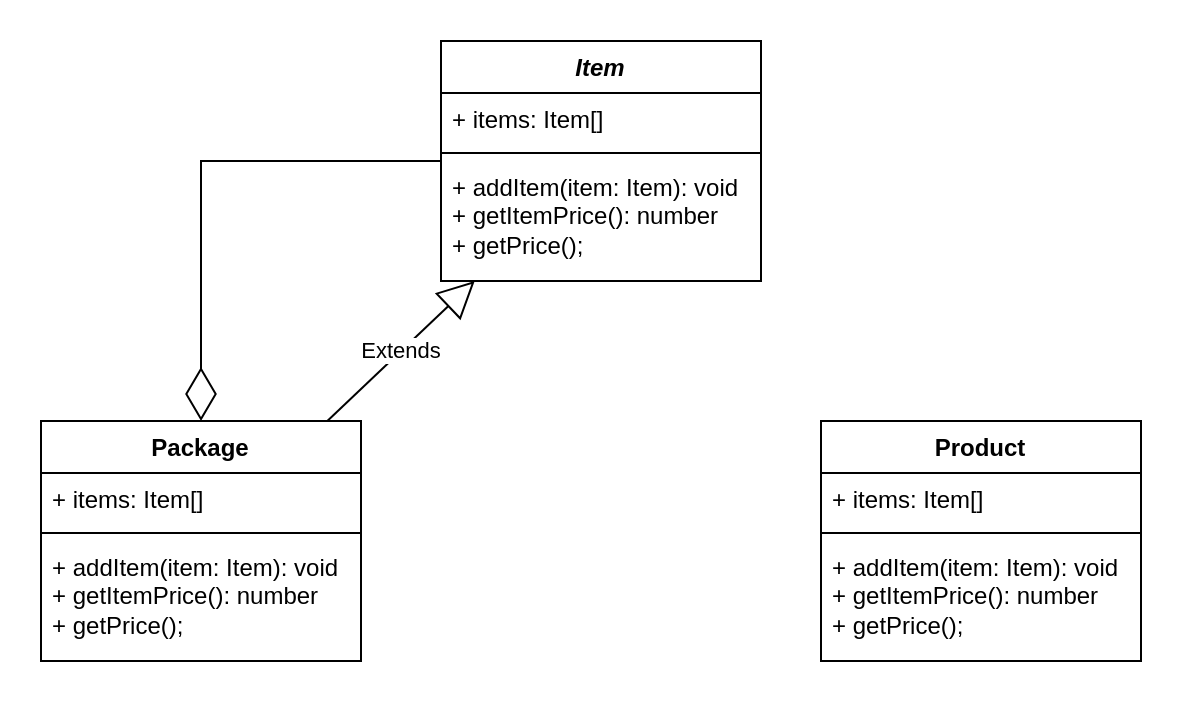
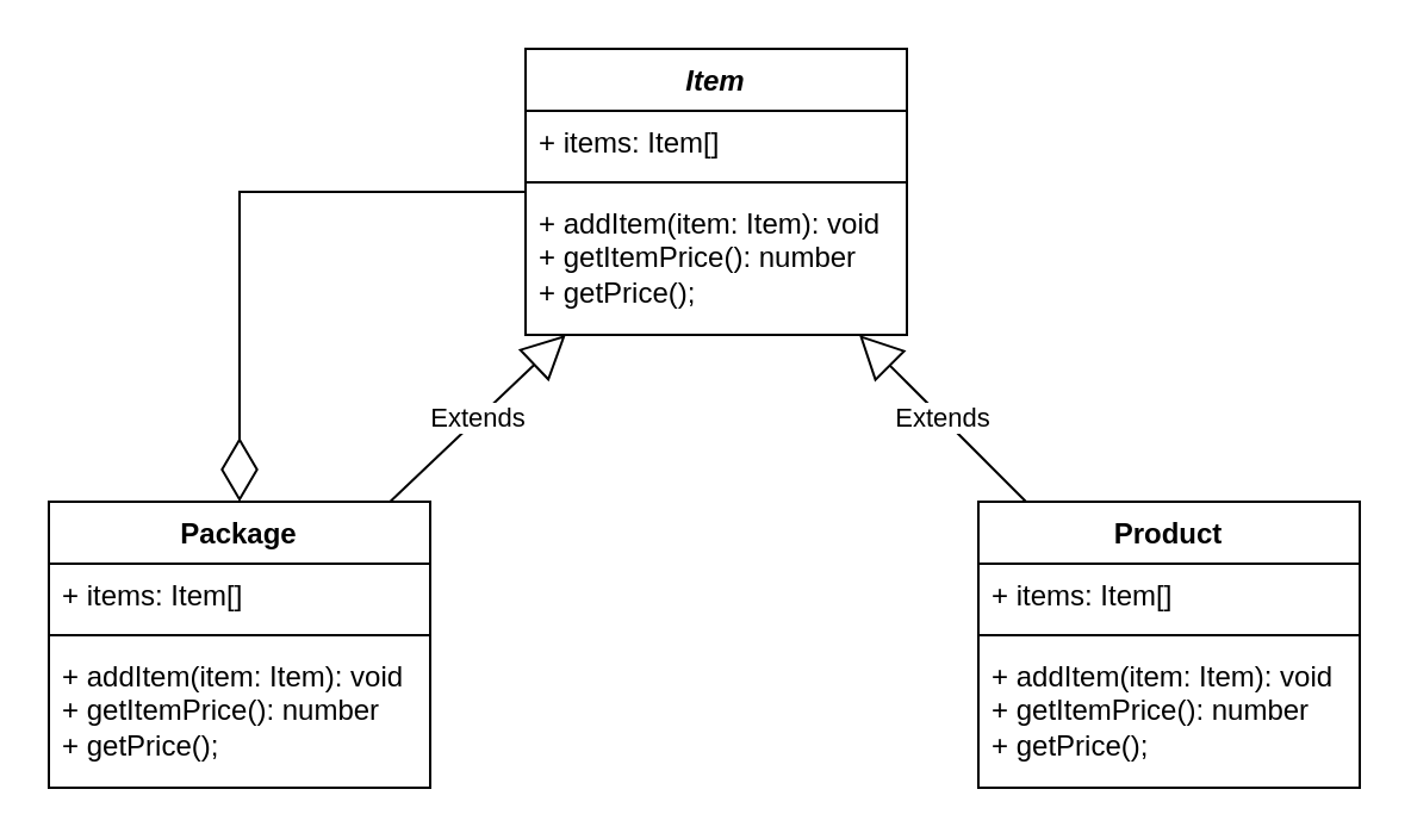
  <mxCell id="0" />
  <mxCell id="1" parent="0" />
  <mxCell id="2" value="&lt;i&gt;Item&lt;/i&gt;" style="swimlane;fontStyle=1;align=center;verticalAlign=top;childLayout=stackLayout;horizontal=1;startSize=26;horizontalStack=0;resizeParent=1;resizeParentMax=0;resizeLast=0;collapsible=1;marginBottom=0;whiteSpace=wrap;html=1;" parent="1" vertex="1"><mxGeometry x="220" y="20" width="160" height="120" as="geometry" /></mxCell>
  <mxCell id="3" value="+ items: Item[]" style="text;strokeColor=none;fillColor=none;align=left;verticalAlign=top;spacingLeft=4;spacingRight=4;overflow=hidden;rotatable=0;points=[[0,0.5],[1,0.5]];portConstraint=eastwest;whiteSpace=wrap;html=1;" parent="2" vertex="1"><mxGeometry y="26" width="160" height="26" as="geometry" /></mxCell>
  <mxCell id="4" value="" style="line;strokeWidth=1;fillColor=none;align=left;verticalAlign=middle;spacingTop=-1;spacingLeft=3;spacingRight=3;rotatable=0;labelPosition=right;points=[];portConstraint=eastwest;strokeColor=inherit;" parent="2" vertex="1"><mxGeometry y="52" width="160" height="8" as="geometry" /></mxCell>
  <mxCell id="5" value="+ addItem(item: Item): void&lt;br&gt;+ getItemPrice(): number&lt;br&gt;+ getPrice();" style="text;strokeColor=none;fillColor=none;align=left;verticalAlign=top;spacingLeft=4;spacingRight=4;overflow=hidden;rotatable=0;points=[[0,0.5],[1,0.5]];portConstraint=eastwest;whiteSpace=wrap;html=1;" parent="2" vertex="1"><mxGeometry y="60" width="160" height="60" as="geometry" /></mxCell>
  <mxCell id="6" value="Package" style="swimlane;fontStyle=1;align=center;verticalAlign=top;childLayout=stackLayout;horizontal=1;startSize=26;horizontalStack=0;resizeParent=1;resizeParentMax=0;resizeLast=0;collapsible=1;marginBottom=0;whiteSpace=wrap;html=1;" parent="1" vertex="1"><mxGeometry x="20" y="210" width="160" height="120" as="geometry" /></mxCell>
  <mxCell id="7" value="+ items: Item[]" style="text;strokeColor=none;fillColor=none;align=left;verticalAlign=top;spacingLeft=4;spacingRight=4;overflow=hidden;rotatable=0;points=[[0,0.5],[1,0.5]];portConstraint=eastwest;whiteSpace=wrap;html=1;" parent="6" vertex="1"><mxGeometry y="26" width="160" height="26" as="geometry" /></mxCell>
  <mxCell id="8" value="" style="line;strokeWidth=1;fillColor=none;align=left;verticalAlign=middle;spacingTop=-1;spacingLeft=3;spacingRight=3;rotatable=0;labelPosition=right;points=[];portConstraint=eastwest;strokeColor=inherit;" parent="6" vertex="1"><mxGeometry y="52" width="160" height="8" as="geometry" /></mxCell>
  <mxCell id="9" value="+ addItem(item: Item): void&lt;br style=&quot;border-color: var(--border-color);&quot;&gt;+ getItemPrice(): number&lt;br style=&quot;border-color: var(--border-color);&quot;&gt;+ getPrice();" style="text;strokeColor=none;fillColor=none;align=left;verticalAlign=top;spacingLeft=4;spacingRight=4;overflow=hidden;rotatable=0;points=[[0,0.5],[1,0.5]];portConstraint=eastwest;whiteSpace=wrap;html=1;" parent="6" vertex="1"><mxGeometry y="60" width="160" height="60" as="geometry" /></mxCell>
  <mxCell id="10" value="Product" style="swimlane;fontStyle=1;align=center;verticalAlign=top;childLayout=stackLayout;horizontal=1;startSize=26;horizontalStack=0;resizeParent=1;resizeParentMax=0;resizeLast=0;collapsible=1;marginBottom=0;whiteSpace=wrap;html=1;" parent="1" vertex="1"><mxGeometry x="410" y="210" width="160" height="120" as="geometry" /></mxCell>
  <mxCell id="11" value="+ items: Item[]" style="text;strokeColor=none;fillColor=none;align=left;verticalAlign=top;spacingLeft=4;spacingRight=4;overflow=hidden;rotatable=0;points=[[0,0.5],[1,0.5]];portConstraint=eastwest;whiteSpace=wrap;html=1;" parent="10" vertex="1"><mxGeometry y="26" width="160" height="26" as="geometry" /></mxCell>
  <mxCell id="12" value="" style="line;strokeWidth=1;fillColor=none;align=left;verticalAlign=middle;spacingTop=-1;spacingLeft=3;spacingRight=3;rotatable=0;labelPosition=right;points=[];portConstraint=eastwest;strokeColor=inherit;" parent="10" vertex="1"><mxGeometry y="52" width="160" height="8" as="geometry" /></mxCell>
  <mxCell id="13" value="+ addItem(item: Item): void&lt;br style=&quot;border-color: var(--border-color);&quot;&gt;+ getItemPrice(): number&lt;br style=&quot;border-color: var(--border-color);&quot;&gt;+ getPrice();" style="text;strokeColor=none;fillColor=none;align=left;verticalAlign=top;spacingLeft=4;spacingRight=4;overflow=hidden;rotatable=0;points=[[0,0.5],[1,0.5]];portConstraint=eastwest;whiteSpace=wrap;html=1;" parent="10" vertex="1"><mxGeometry y="60" width="160" height="60" as="geometry" /></mxCell>
  <mxCell id="14" value="Extends" style="endArrow=block;endSize=16;endFill=0;html=1;rounded=0;" parent="1" source="6" target="2" edge="1"><mxGeometry width="160" relative="1" as="geometry"><mxPoint x="140" y="370" as="sourcePoint" /><mxPoint x="300" y="370" as="targetPoint" /></mxGeometry></mxCell>
+ <mxCell id="15" value="Extends" style="endArrow=block;endSize=16;endFill=0;html=1;rounded=0;" parent="1" source="10" target="2" edge="1"><mxGeometry width="160" relative="1" as="geometry"><mxPoint x="220" y="420" as="sourcePoint" /><mxPoint x="380" y="420" as="targetPoint" /></mxGeometry></mxCell>
  <mxCell id="16" value="" style="endArrow=diamondThin;endFill=0;endSize=24;html=1;rounded=0;" parent="1" source="2" target="6" edge="1"><mxGeometry width="160" relative="1" as="geometry"><mxPoint x="-10" y="120" as="sourcePoint" /><mxPoint x="100" y="210" as="targetPoint" /><Array as="points"><mxPoint x="100" y="80" /></Array></mxGeometry></mxCell>
